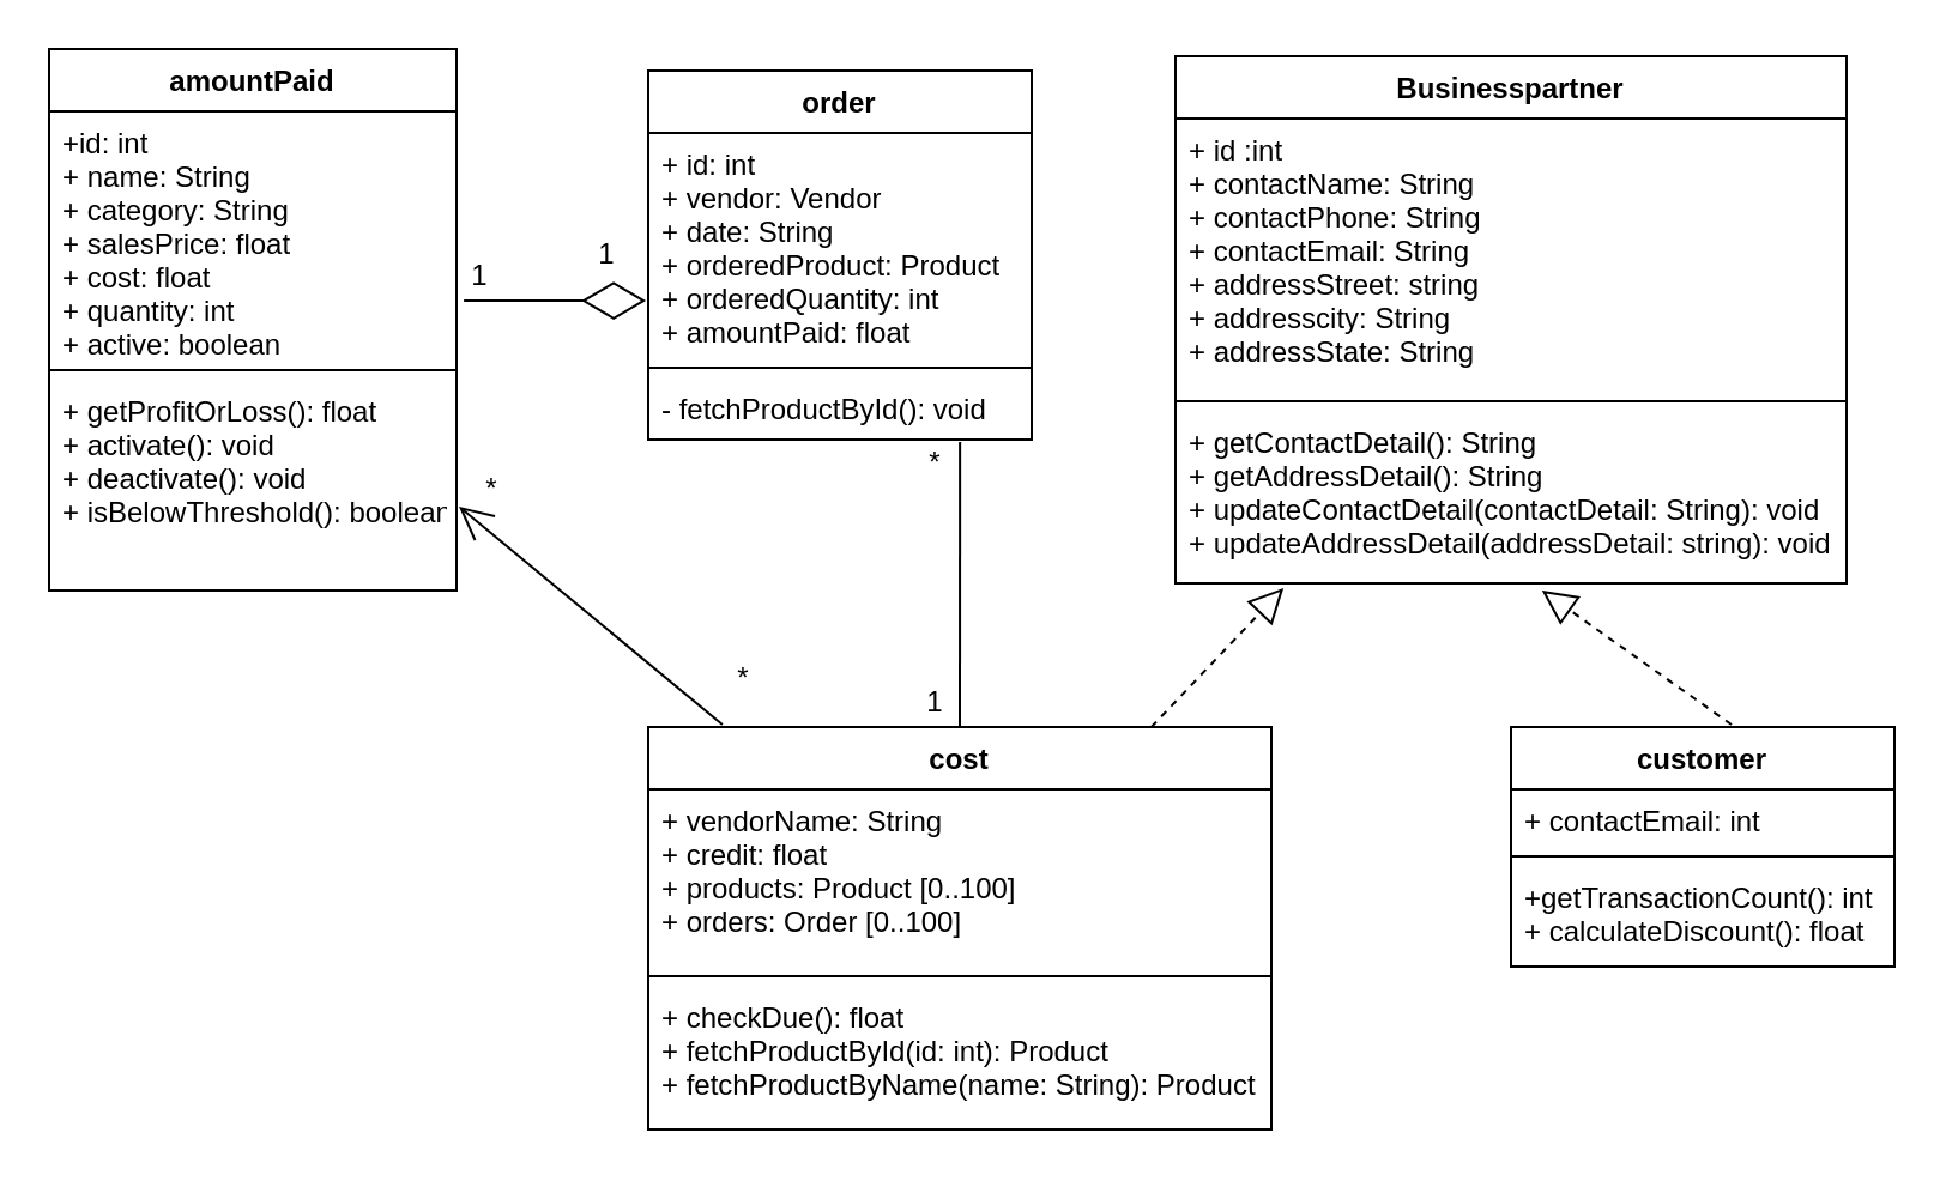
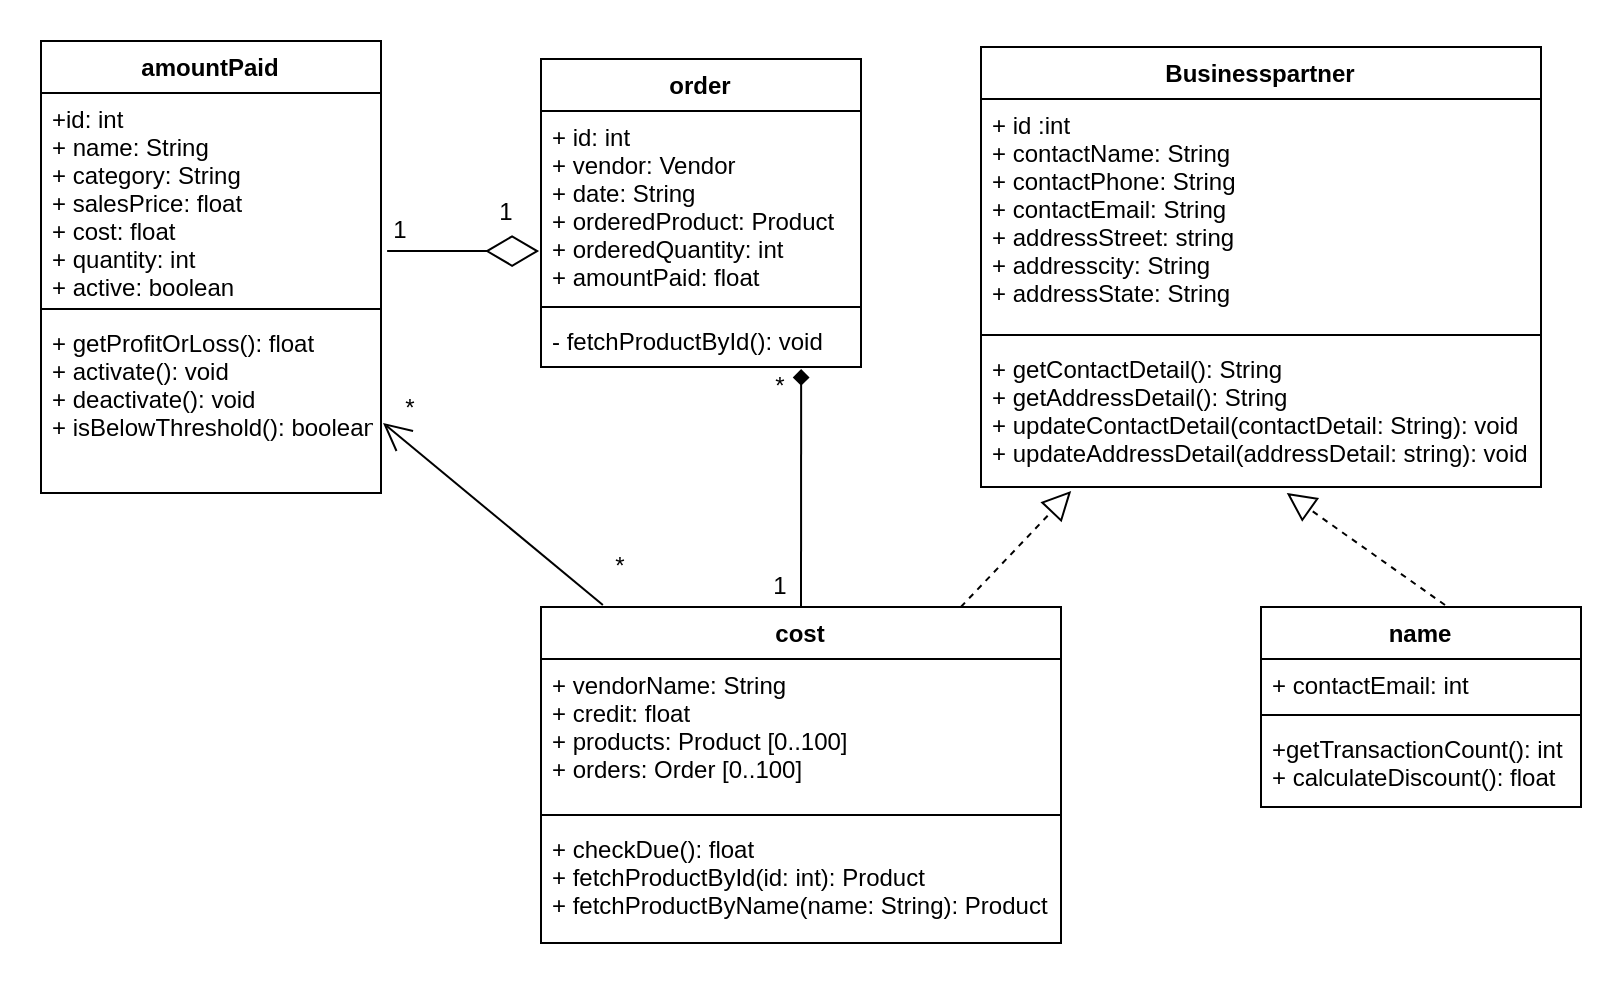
  <mxCell id="0" />
  <mxCell id="1" parent="0" />
  <mxCell id="2" value="order" style="swimlane;fontStyle=1;align=center;verticalAlign=top;childLayout=stackLayout;horizontal=1;startSize=26;horizontalStack=0;resizeParent=1;resizeParentMax=0;resizeLast=0;collapsible=1;marginBottom=0;" parent="1" vertex="1"><mxGeometry x="270" y="29" width="160" height="154" as="geometry" /></mxCell>
  <mxCell id="3" value="+ id: int&#10;+ vendor: Vendor&#10;+ date: String&#10;+ orderedProduct: Product&#10;+ orderedQuantity: int&#10;+ amountPaid: float" style="text;strokeColor=none;fillColor=none;align=left;verticalAlign=top;spacingLeft=4;spacingRight=4;overflow=hidden;rotatable=0;points=[[0,0.5],[1,0.5]];portConstraint=eastwest;" parent="2" vertex="1"><mxGeometry y="26" width="160" height="94" as="geometry" /></mxCell>
  <mxCell id="4" value="" style="line;strokeWidth=1;fillColor=none;align=left;verticalAlign=middle;spacingTop=-1;spacingLeft=3;spacingRight=3;rotatable=0;labelPosition=right;points=[];portConstraint=eastwest;" parent="2" vertex="1"><mxGeometry y="120" width="160" height="8" as="geometry" /></mxCell>
  <mxCell id="5" value="- fetchProductById(): void" style="text;strokeColor=none;fillColor=none;align=left;verticalAlign=top;spacingLeft=4;spacingRight=4;overflow=hidden;rotatable=0;points=[[0,0.5],[1,0.5]];portConstraint=eastwest;" parent="2" vertex="1"><mxGeometry y="128" width="160" height="26" as="geometry" /></mxCell>
  <mxCell id="6" value="amountPaid" style="swimlane;fontStyle=1;align=center;verticalAlign=top;childLayout=stackLayout;horizontal=1;startSize=26;horizontalStack=0;resizeParent=1;resizeParentMax=0;resizeLast=0;collapsible=1;marginBottom=0;" parent="1" vertex="1"><mxGeometry x="20" y="20" width="170" height="226" as="geometry" /></mxCell>
  <mxCell id="7" value="+id: int&#10;+ name: String&#10;+ category: String&#10;+ salesPrice: float&#10;+ cost: float&#10;+ quantity: int&#10;+ active: boolean" style="text;strokeColor=none;fillColor=none;align=left;verticalAlign=top;spacingLeft=4;spacingRight=4;overflow=hidden;rotatable=0;points=[[0,0.5],[1,0.5]];portConstraint=eastwest;" parent="6" vertex="1"><mxGeometry y="26" width="170" height="104" as="geometry" /></mxCell>
  <mxCell id="8" value="" style="line;strokeWidth=1;fillColor=none;align=left;verticalAlign=middle;spacingTop=-1;spacingLeft=3;spacingRight=3;rotatable=0;labelPosition=right;points=[];portConstraint=eastwest;" parent="6" vertex="1"><mxGeometry y="130" width="170" height="8" as="geometry" /></mxCell>
  <mxCell id="9" value="+ getProfitOrLoss(): float&#10;+ activate(): void&#10;+ deactivate(): void&#10;+ isBelowThreshold(): boolean&#10;" style="text;strokeColor=none;fillColor=none;align=left;verticalAlign=top;spacingLeft=4;spacingRight=4;overflow=hidden;rotatable=0;points=[[0,0.5],[1,0.5]];portConstraint=eastwest;" parent="6" vertex="1"><mxGeometry y="138" width="170" height="88" as="geometry" /></mxCell>
  <mxCell id="10" value="Businesspartner" style="swimlane;fontStyle=1;align=center;verticalAlign=top;childLayout=stackLayout;horizontal=1;startSize=26;horizontalStack=0;resizeParent=1;resizeParentMax=0;resizeLast=0;collapsible=1;marginBottom=0;" parent="1" vertex="1"><mxGeometry x="490" y="23" width="280" height="220" as="geometry" /></mxCell>
  <mxCell id="11" value="+ id :int&#10;+ contactName: String&#10;+ contactPhone: String&#10;+ contactEmail: String&#10;+ addressStreet: string&#10;+ addresscity: String&#10;+ addressState: String" style="text;strokeColor=none;fillColor=none;align=left;verticalAlign=top;spacingLeft=4;spacingRight=4;overflow=hidden;rotatable=0;points=[[0,0.5],[1,0.5]];portConstraint=eastwest;" parent="10" vertex="1"><mxGeometry y="26" width="280" height="114" as="geometry" /></mxCell>
  <mxCell id="12" value="" style="line;strokeWidth=1;fillColor=none;align=left;verticalAlign=middle;spacingTop=-1;spacingLeft=3;spacingRight=3;rotatable=0;labelPosition=right;points=[];portConstraint=eastwest;" parent="10" vertex="1"><mxGeometry y="140" width="280" height="8" as="geometry" /></mxCell>
  <mxCell id="13" value="+ getContactDetail(): String&#10;+ getAddressDetail(): String&#10;+ updateContactDetail(contactDetail: String): void&#10;+ updateAddressDetail(addressDetail: string): void " style="text;strokeColor=none;fillColor=none;align=left;verticalAlign=top;spacingLeft=4;spacingRight=4;overflow=hidden;rotatable=0;points=[[0,0.5],[1,0.5]];portConstraint=eastwest;" parent="10" vertex="1"><mxGeometry y="148" width="280" height="72" as="geometry" /></mxCell>
  <mxCell id="14" value="cost" style="swimlane;fontStyle=1;align=center;verticalAlign=top;childLayout=stackLayout;horizontal=1;startSize=26;horizontalStack=0;resizeParent=1;resizeParentMax=0;resizeLast=0;collapsible=1;marginBottom=0;" parent="1" vertex="1"><mxGeometry x="270" y="303" width="260" height="168" as="geometry" /></mxCell>
  <mxCell id="15" value="+ vendorName: String&#10;+ credit: float&#10;+ products: Product [0..100]&#10;+ orders: Order [0..100]&#10;" style="text;strokeColor=none;fillColor=none;align=left;verticalAlign=top;spacingLeft=4;spacingRight=4;overflow=hidden;rotatable=0;points=[[0,0.5],[1,0.5]];portConstraint=eastwest;" parent="14" vertex="1"><mxGeometry y="26" width="260" height="74" as="geometry" /></mxCell>
  <mxCell id="16" value="" style="line;strokeWidth=1;fillColor=none;align=left;verticalAlign=middle;spacingTop=-1;spacingLeft=3;spacingRight=3;rotatable=0;labelPosition=right;points=[];portConstraint=eastwest;" parent="14" vertex="1"><mxGeometry y="100" width="260" height="8" as="geometry" /></mxCell>
  <mxCell id="17" value="+ checkDue(): float&#10;+ fetchProductById(id: int): Product&#10;+ fetchProductByName(name: String): Product" style="text;strokeColor=none;fillColor=none;align=left;verticalAlign=top;spacingLeft=4;spacingRight=4;overflow=hidden;rotatable=0;points=[[0,0.5],[1,0.5]];portConstraint=eastwest;" parent="14" vertex="1"><mxGeometry y="108" width="260" height="60" as="geometry" /></mxCell>
- <mxCell id="18" value="customer" style="swimlane;fontStyle=1;align=center;verticalAlign=top;childLayout=stackLayout;horizontal=1;startSize=26;horizontalStack=0;resizeParent=1;resizeParentMax=0;resizeLast=0;collapsible=1;marginBottom=0;" parent="1" vertex="1"><mxGeometry x="630" y="303" width="160" height="100" as="geometry" /></mxCell>
+ <mxCell id="18" value="name" style="swimlane;fontStyle=1;align=center;verticalAlign=top;childLayout=stackLayout;horizontal=1;startSize=26;horizontalStack=0;resizeParent=1;resizeParentMax=0;resizeLast=0;collapsible=1;marginBottom=0;" parent="1" vertex="1"><mxGeometry x="630" y="303" width="160" height="100" as="geometry" /></mxCell>
  <mxCell id="19" value="+ contactEmail: int" style="text;strokeColor=none;fillColor=none;align=left;verticalAlign=top;spacingLeft=4;spacingRight=4;overflow=hidden;rotatable=0;points=[[0,0.5],[1,0.5]];portConstraint=eastwest;" parent="18" vertex="1"><mxGeometry y="26" width="160" height="24" as="geometry" /></mxCell>
  <mxCell id="20" value="" style="line;strokeWidth=1;fillColor=none;align=left;verticalAlign=middle;spacingTop=-1;spacingLeft=3;spacingRight=3;rotatable=0;labelPosition=right;points=[];portConstraint=eastwest;" parent="18" vertex="1"><mxGeometry y="50" width="160" height="8" as="geometry" /></mxCell>
  <mxCell id="21" value="+getTransactionCount(): int&#10;+ calculateDiscount(): float" style="text;strokeColor=none;fillColor=none;align=left;verticalAlign=top;spacingLeft=4;spacingRight=4;overflow=hidden;rotatable=0;points=[[0,0.5],[1,0.5]];portConstraint=eastwest;" parent="18" vertex="1"><mxGeometry y="58" width="160" height="42" as="geometry" /></mxCell>
  <mxCell id="22" value="" style="endArrow=block;dashed=1;endFill=0;endSize=12;html=1;exitX=0.575;exitY=-0.01;exitDx=0;exitDy=0;exitPerimeter=0;entryX=0.546;entryY=1.042;entryDx=0;entryDy=0;entryPerimeter=0;" parent="1" source="18" target="13" edge="1"><mxGeometry width="160" relative="1" as="geometry"><mxPoint x="300" y="203" as="sourcePoint" /><mxPoint x="460" y="203" as="targetPoint" /></mxGeometry></mxCell>
  <mxCell id="23" value="" style="endArrow=block;dashed=1;endFill=0;endSize=12;html=1;entryX=0.161;entryY=1.028;entryDx=0;entryDy=0;entryPerimeter=0;" parent="1" source="14" target="13" edge="1"><mxGeometry width="160" relative="1" as="geometry"><mxPoint x="300" y="203" as="sourcePoint" /><mxPoint x="460" y="203" as="targetPoint" /></mxGeometry></mxCell>
- <mxCell id="24" value="" style="endArrow=none;html=1;entryX=0.813;entryY=1.038;entryDx=0;entryDy=0;entryPerimeter=0;exitX=0.5;exitY=0;exitDx=0;exitDy=0;exitPerimeter=0;" parent="1" source="14" target="5" edge="1"><mxGeometry width="50" height="50" relative="1" as="geometry"><mxPoint x="400" y="302" as="sourcePoint" /><mxPoint x="400" y="223" as="targetPoint" /></mxGeometry></mxCell>
+ <mxCell id="24" value="" style="endArrow=diamond;html=1;entryX=0.813;entryY=1.038;entryDx=0;entryDy=0;entryPerimeter=0;exitX=0.5;exitY=0;exitDx=0;exitDy=0;exitPerimeter=0;" parent="1" source="14" target="5" edge="1"><mxGeometry width="50" height="50" relative="1" as="geometry"><mxPoint x="400" y="302" as="sourcePoint" /><mxPoint x="400" y="223" as="targetPoint" /></mxGeometry></mxCell>
  <mxCell id="25" value="*" style="text;html=1;strokeColor=none;fillColor=none;align=center;verticalAlign=middle;whiteSpace=wrap;rounded=0;" parent="1" vertex="1"><mxGeometry x="370" y="183" width="40" height="20" as="geometry" /></mxCell>
  <mxCell id="26" value="1" style="text;html=1;strokeColor=none;fillColor=none;align=center;verticalAlign=middle;whiteSpace=wrap;rounded=0;" parent="1" vertex="1"><mxGeometry x="370" y="283" width="40" height="20" as="geometry" /></mxCell>
  <mxCell id="27" value="" style="endArrow=open;endFill=1;endSize=12;html=1;exitX=0.119;exitY=-0.006;exitDx=0;exitDy=0;exitPerimeter=0;entryX=1.006;entryY=0.602;entryDx=0;entryDy=0;entryPerimeter=0;" parent="1" source="14" target="9" edge="1"><mxGeometry width="160" relative="1" as="geometry"><mxPoint x="290" y="243" as="sourcePoint" /><mxPoint x="450" y="243" as="targetPoint" /></mxGeometry></mxCell>
  <mxCell id="28" value="*" style="text;html=1;strokeColor=none;fillColor=none;align=center;verticalAlign=middle;whiteSpace=wrap;rounded=0;" vertex="1" parent="1"><mxGeometry x="185" y="194" width="40" height="20" as="geometry" /></mxCell>
  <mxCell id="29" value="*" style="text;html=1;strokeColor=none;fillColor=none;align=center;verticalAlign=middle;whiteSpace=wrap;rounded=0;" vertex="1" parent="1"><mxGeometry x="290" y="273" width="40" height="20" as="geometry" /></mxCell>
  <mxCell id="30" value="" style="endArrow=diamondThin;endFill=0;endSize=24;html=1;entryX=-0.006;entryY=0.745;entryDx=0;entryDy=0;entryPerimeter=0;exitX=1.018;exitY=0.76;exitDx=0;exitDy=0;exitPerimeter=0;" edge="1" parent="1" source="7" target="3"><mxGeometry width="160" relative="1" as="geometry"><mxPoint x="117" y="222" as="sourcePoint" /><mxPoint x="277" y="222" as="targetPoint" /></mxGeometry></mxCell>
  <mxCell id="31" value="1" style="text;html=1;strokeColor=none;fillColor=none;align=center;verticalAlign=middle;whiteSpace=wrap;rounded=0;" vertex="1" parent="1"><mxGeometry x="233" y="96" width="40" height="20" as="geometry" /></mxCell>
  <mxCell id="32" value="1" style="text;html=1;strokeColor=none;fillColor=none;align=center;verticalAlign=middle;whiteSpace=wrap;rounded=0;" vertex="1" parent="1"><mxGeometry x="180" y="105" width="40" height="20" as="geometry" /></mxCell>
